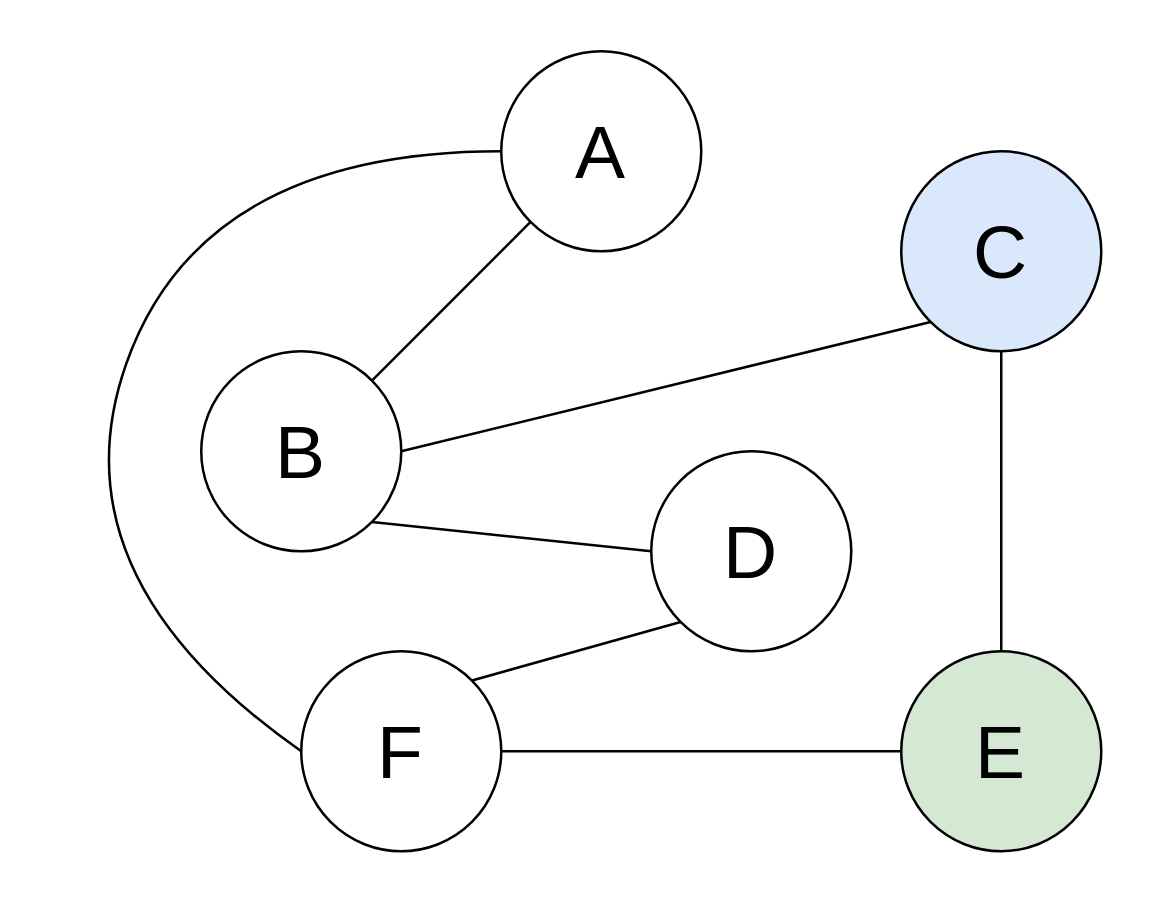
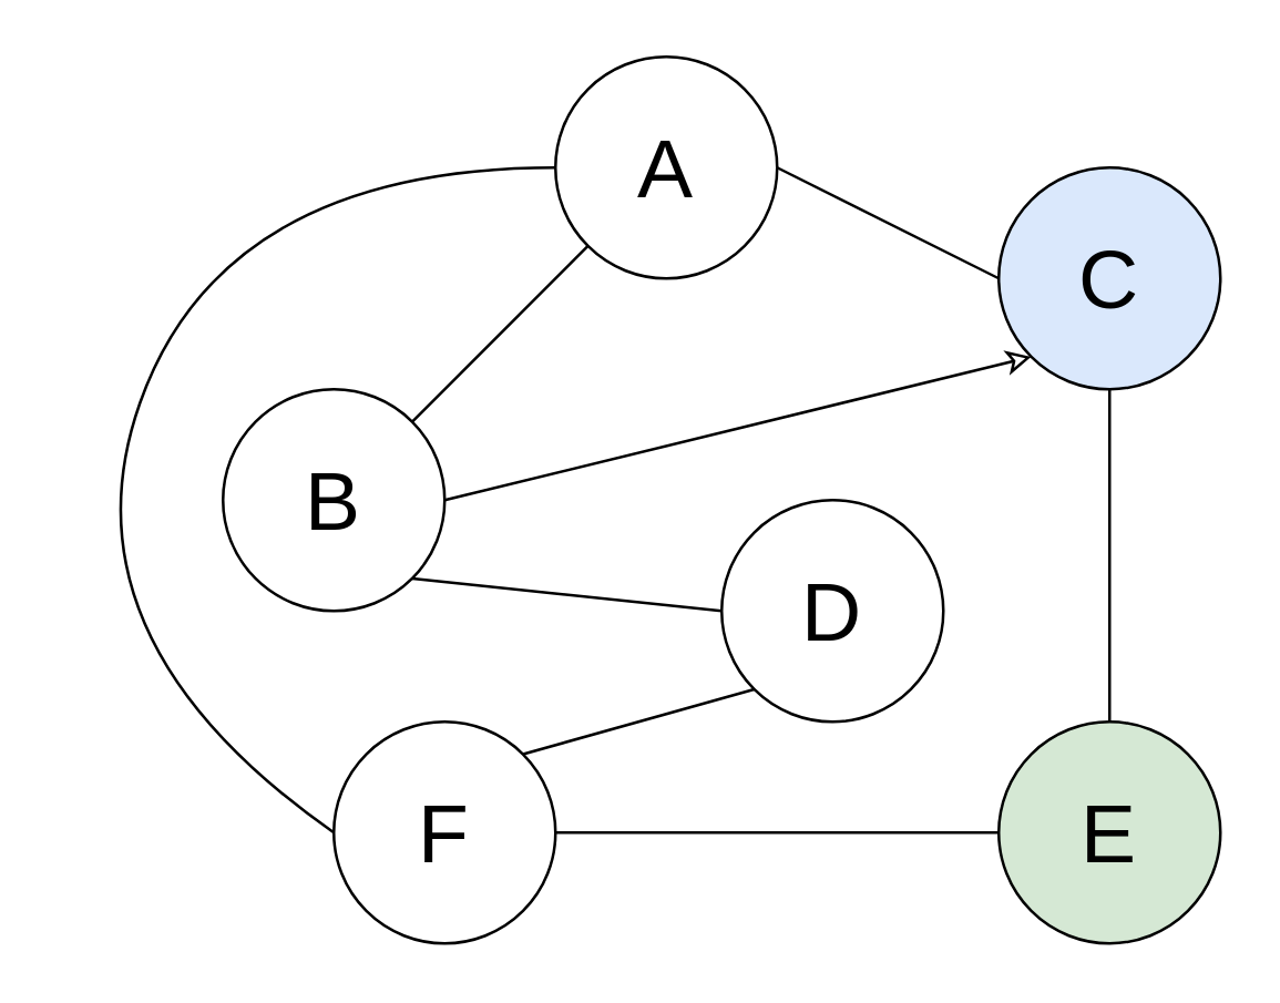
  <mxCell id="0" />
  <mxCell id="1" parent="0" />
  <mxCell id="2" value="&lt;font style=&quot;font-size: 30px&quot;&gt;A&lt;/font&gt;" style="ellipse;whiteSpace=wrap;html=1;aspect=fixed;" vertex="1" parent="1"><mxGeometry x="200" y="20" width="80" height="80" as="geometry" /></mxCell>
  <mxCell id="3" value="&lt;span style=&quot;font-size: 30px&quot;&gt;B&lt;/span&gt;" style="ellipse;whiteSpace=wrap;html=1;aspect=fixed;" vertex="1" parent="1"><mxGeometry x="80" y="140" width="80" height="80" as="geometry" /></mxCell>
  <mxCell id="4" value="&lt;font style=&quot;font-size: 30px&quot;&gt;D&lt;/font&gt;" style="ellipse;whiteSpace=wrap;html=1;aspect=fixed;" vertex="1" parent="1"><mxGeometry x="260" y="180" width="80" height="80" as="geometry" /></mxCell>
  <mxCell id="5" value="&lt;font style=&quot;font-size: 30px&quot;&gt;F&lt;/font&gt;" style="ellipse;whiteSpace=wrap;html=1;aspect=fixed;" vertex="1" parent="1"><mxGeometry x="120" y="260" width="80" height="80" as="geometry" /></mxCell>
  <mxCell id="6" value="&lt;font style=&quot;font-size: 30px&quot;&gt;C&lt;/font&gt;" style="ellipse;whiteSpace=wrap;html=1;aspect=fixed;fillColor=#dae8fc;" vertex="1" parent="1"><mxGeometry x="360" y="60" width="80" height="80" as="geometry" /></mxCell>
  <mxCell id="7" value="&lt;font style=&quot;font-size: 30px&quot;&gt;E&lt;/font&gt;" style="ellipse;whiteSpace=wrap;html=1;aspect=fixed;fillColor=#d5e8d4;" vertex="1" parent="1"><mxGeometry x="360" y="260" width="80" height="80" as="geometry" /></mxCell>
  <mxCell id="8" value="" style="endArrow=none;html=1;entryX=0;entryY=1;entryDx=0;entryDy=0;exitX=1;exitY=0;exitDx=0;exitDy=0;endFill=0;" edge="1" parent="1" source="3" target="2"><mxGeometry width="50" height="50" relative="1" as="geometry"><mxPoint x="110" y="125" as="sourcePoint" /><mxPoint x="160" y="75" as="targetPoint" /></mxGeometry></mxCell>
  <mxCell id="9" value="" style="endArrow=none;html=1;entryX=0;entryY=0.5;entryDx=0;entryDy=0;exitX=1;exitY=1;exitDx=0;exitDy=0;endFill=0;" edge="1" parent="1" source="3" target="4"><mxGeometry width="50" height="50" relative="1" as="geometry"><mxPoint x="158.284" y="233.436" as="sourcePoint" /><mxPoint x="221.716" y="170.004" as="targetPoint" /></mxGeometry></mxCell>
- <mxCell id="10" value="" style="endArrow=none;html=1;entryX=0;entryY=1;entryDx=0;entryDy=0;exitX=1;exitY=0.5;exitDx=0;exitDy=0;endFill=0;" edge="1" parent="1" source="3" target="6"><mxGeometry width="50" height="50" relative="1" as="geometry"><mxPoint x="200.004" y="140.004" as="sourcePoint" /><mxPoint x="291.72" y="151.72" as="targetPoint" /></mxGeometry></mxCell>
+ <mxCell id="10" value="" style="endArrow=classic;html=1;entryX=0;entryY=1;entryDx=0;entryDy=0;exitX=1;exitY=0.5;exitDx=0;exitDy=0;endFill=0;" edge="1" parent="1" source="3" target="6"><mxGeometry width="50" height="50" relative="1" as="geometry"><mxPoint x="200.004" y="140.004" as="sourcePoint" /><mxPoint x="291.72" y="151.72" as="targetPoint" /></mxGeometry></mxCell>
+ <mxCell id="11" value="" style="endArrow=none;html=1;entryX=0;entryY=0.5;entryDx=0;entryDy=0;exitX=1;exitY=0.5;exitDx=0;exitDy=0;endFill=0;" edge="1" parent="1" source="2" target="6"><mxGeometry width="50" height="50" relative="1" as="geometry"><mxPoint x="320.004" y="20.004" as="sourcePoint" /><mxPoint x="411.72" y="31.72" as="targetPoint" /></mxGeometry></mxCell>
  <mxCell id="12" value="" style="endArrow=none;html=1;entryX=0.5;entryY=1;entryDx=0;entryDy=0;exitX=0.5;exitY=0;exitDx=0;exitDy=0;endFill=0;" edge="1" parent="1" source="7" target="6"><mxGeometry width="50" height="50" relative="1" as="geometry"><mxPoint x="370" y="220" as="sourcePoint" /><mxPoint x="420" y="170" as="targetPoint" /></mxGeometry></mxCell>
  <mxCell id="13" value="" style="endArrow=none;html=1;entryX=0;entryY=0.5;entryDx=0;entryDy=0;exitX=1;exitY=0.5;exitDx=0;exitDy=0;endFill=0;" edge="1" parent="1" source="5" target="7"><mxGeometry width="50" height="50" relative="1" as="geometry"><mxPoint x="215" y="330" as="sourcePoint" /><mxPoint x="265" y="280" as="targetPoint" /></mxGeometry></mxCell>
  <mxCell id="14" value="" style="endArrow=none;html=1;entryX=0;entryY=1;entryDx=0;entryDy=0;exitX=1;exitY=0;exitDx=0;exitDy=0;endFill=0;" edge="1" parent="1" source="5" target="4"><mxGeometry width="50" height="50" relative="1" as="geometry"><mxPoint x="190" y="300" as="sourcePoint" /><mxPoint x="240" y="250" as="targetPoint" /></mxGeometry></mxCell>
  <mxCell id="15" value="" style="curved=1;endArrow=none;html=1;exitX=0;exitY=0.5;exitDx=0;exitDy=0;entryX=0;entryY=0.5;entryDx=0;entryDy=0;endFill=0;" edge="1" parent="1" source="5" target="2"><mxGeometry width="50" height="50" relative="1" as="geometry"><mxPoint x="-10" y="290" as="sourcePoint" /><mxPoint x="40" y="240" as="targetPoint" /><Array as="points"><mxPoint x="20" y="230" /><mxPoint x="80" y="60" /></Array></mxGeometry></mxCell>
